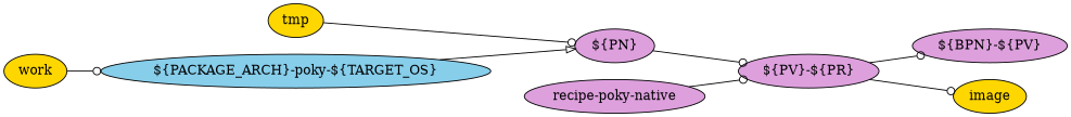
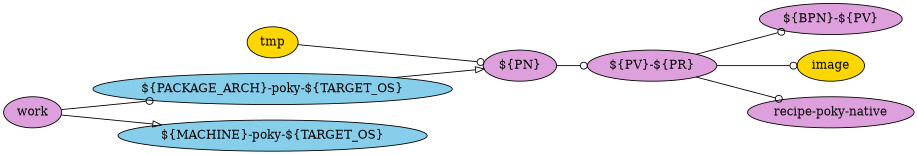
  digraph {
    rankdir=LR
    node [fillcolor=plum style=filled]
    edge [arrowhead=odot]
    n1 [fillcolor=gold label=tmp]
    n2 [label="${PN}"]
-   n3 [fillcolor=gold label=work]
+   n3 [label=work]
    n4 [fillcolor=skyblue label="${PACKAGE_ARCH}-poky-${TARGET_OS}"]
+   n5 [fillcolor=skyblue label="${MACHINE}-poky-${TARGET_OS}"]
    n6 [label="${PV}-${PR}"]
    n7 [label="${BPN}-${PV}"]
    n8 [fillcolor=gold label=image]
    n9 [label="recipe-poky-native"]
    n1 -> n2
    n2 -> n6
    n3 -> n4
+   n3 -> n5 [arrowhead=onormal]
    n4 -> n2 [arrowhead=onormal]
    n6 -> n7
    n6 -> n8
-   n9 -> n6
+   n6 -> n9
  }
